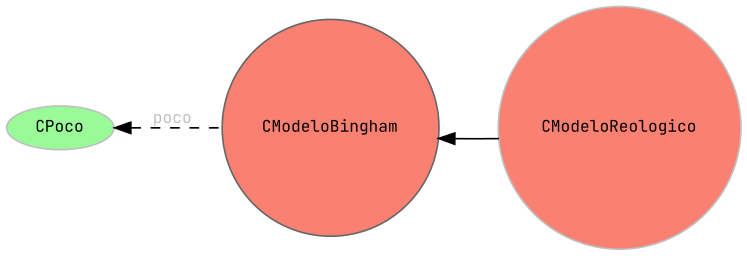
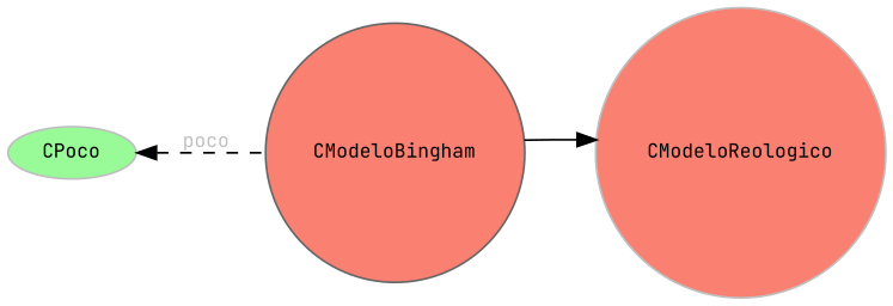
  digraph {
    fontname="JetBrains Mono"
    rankdir=LR
    node [color=grey75 fillcolor=salmon fontname="JetBrains Mono" fontsize=10 shape=circle style=filled]
    edge [color=black dir=back fontname="JetBrains Mono" fontsize=10 labelfontname=Helvetica labelfontsize=10]
    n1 [color=gray40 fontcolor=black height=0.2 label=CModeloBingham width=0.4]
    n2 [height=0.2 label=CModeloReologico width=0.4]
    n3 [fillcolor=palegreen height=0.2 label=CPoco shape=ellipse width=0.4]
-   n1 -> n2 [style=solid]
+   n2 -> n1 [style=solid]
    n3 -> n1 [fontcolor=grey label=" poco" style=dashed]
  }
